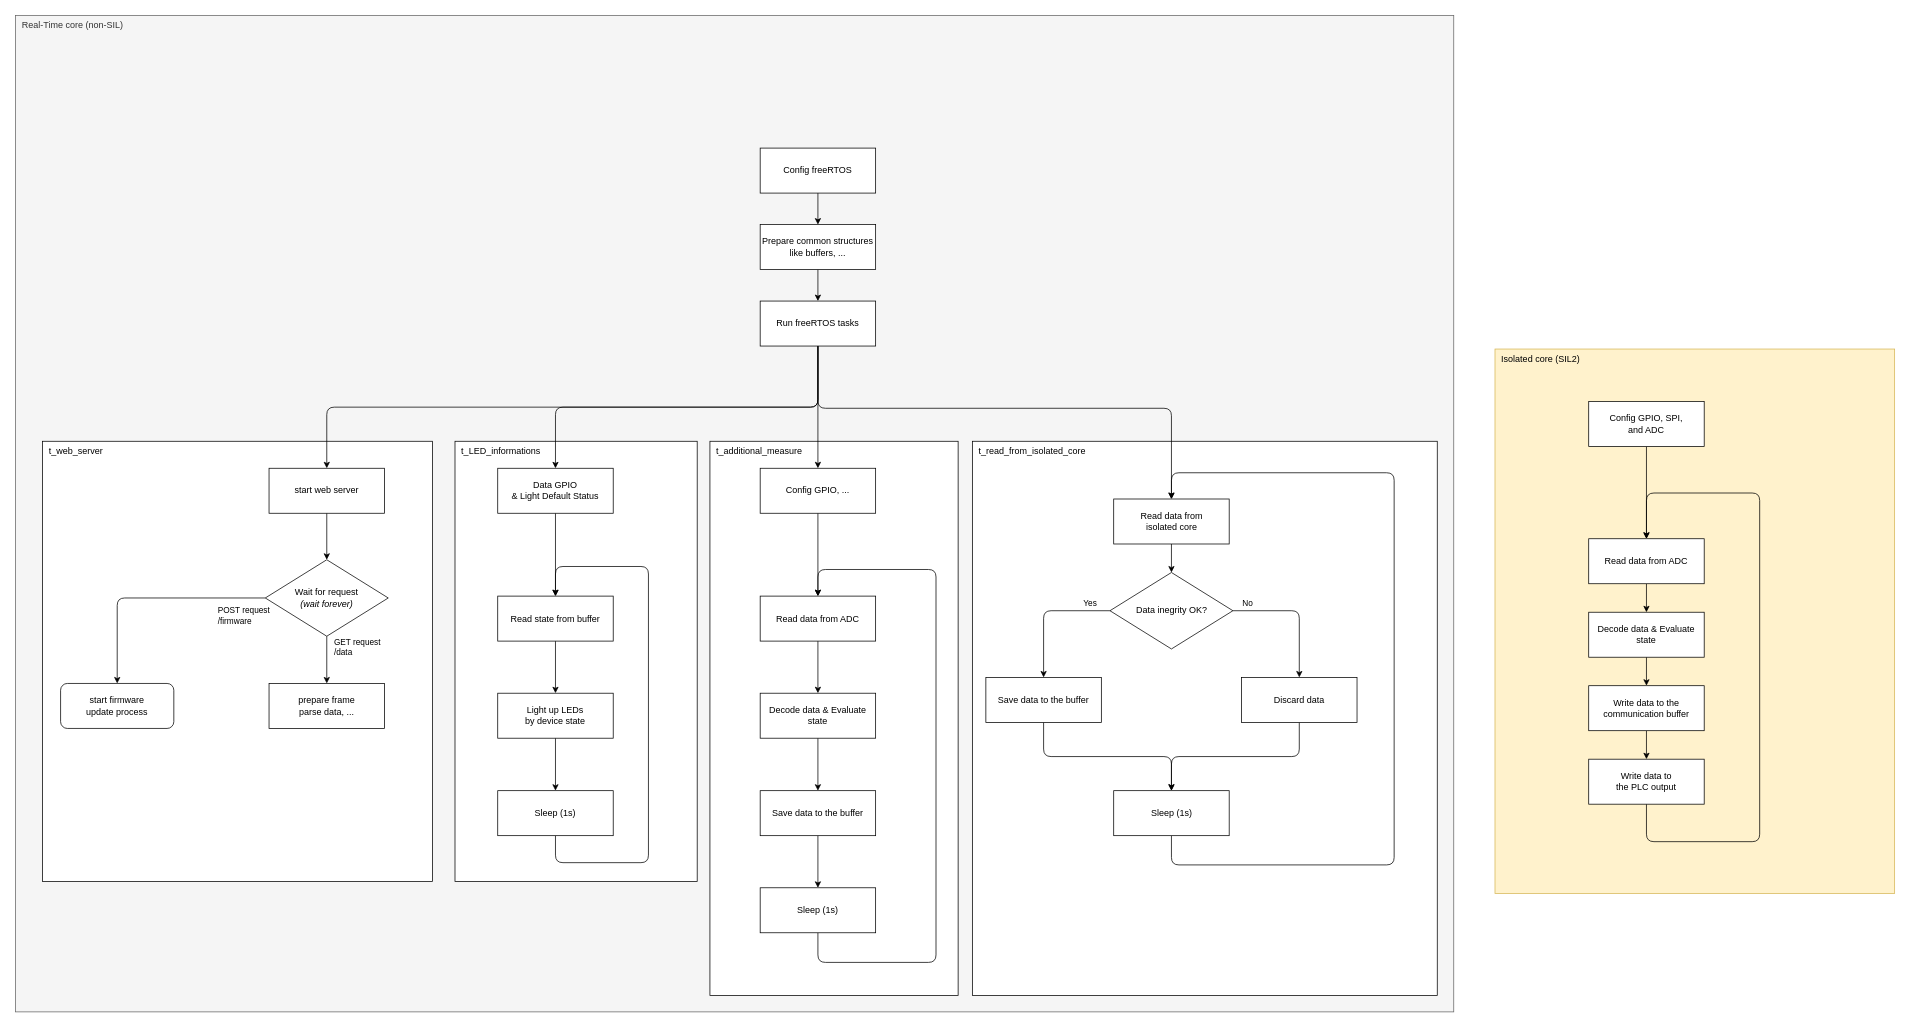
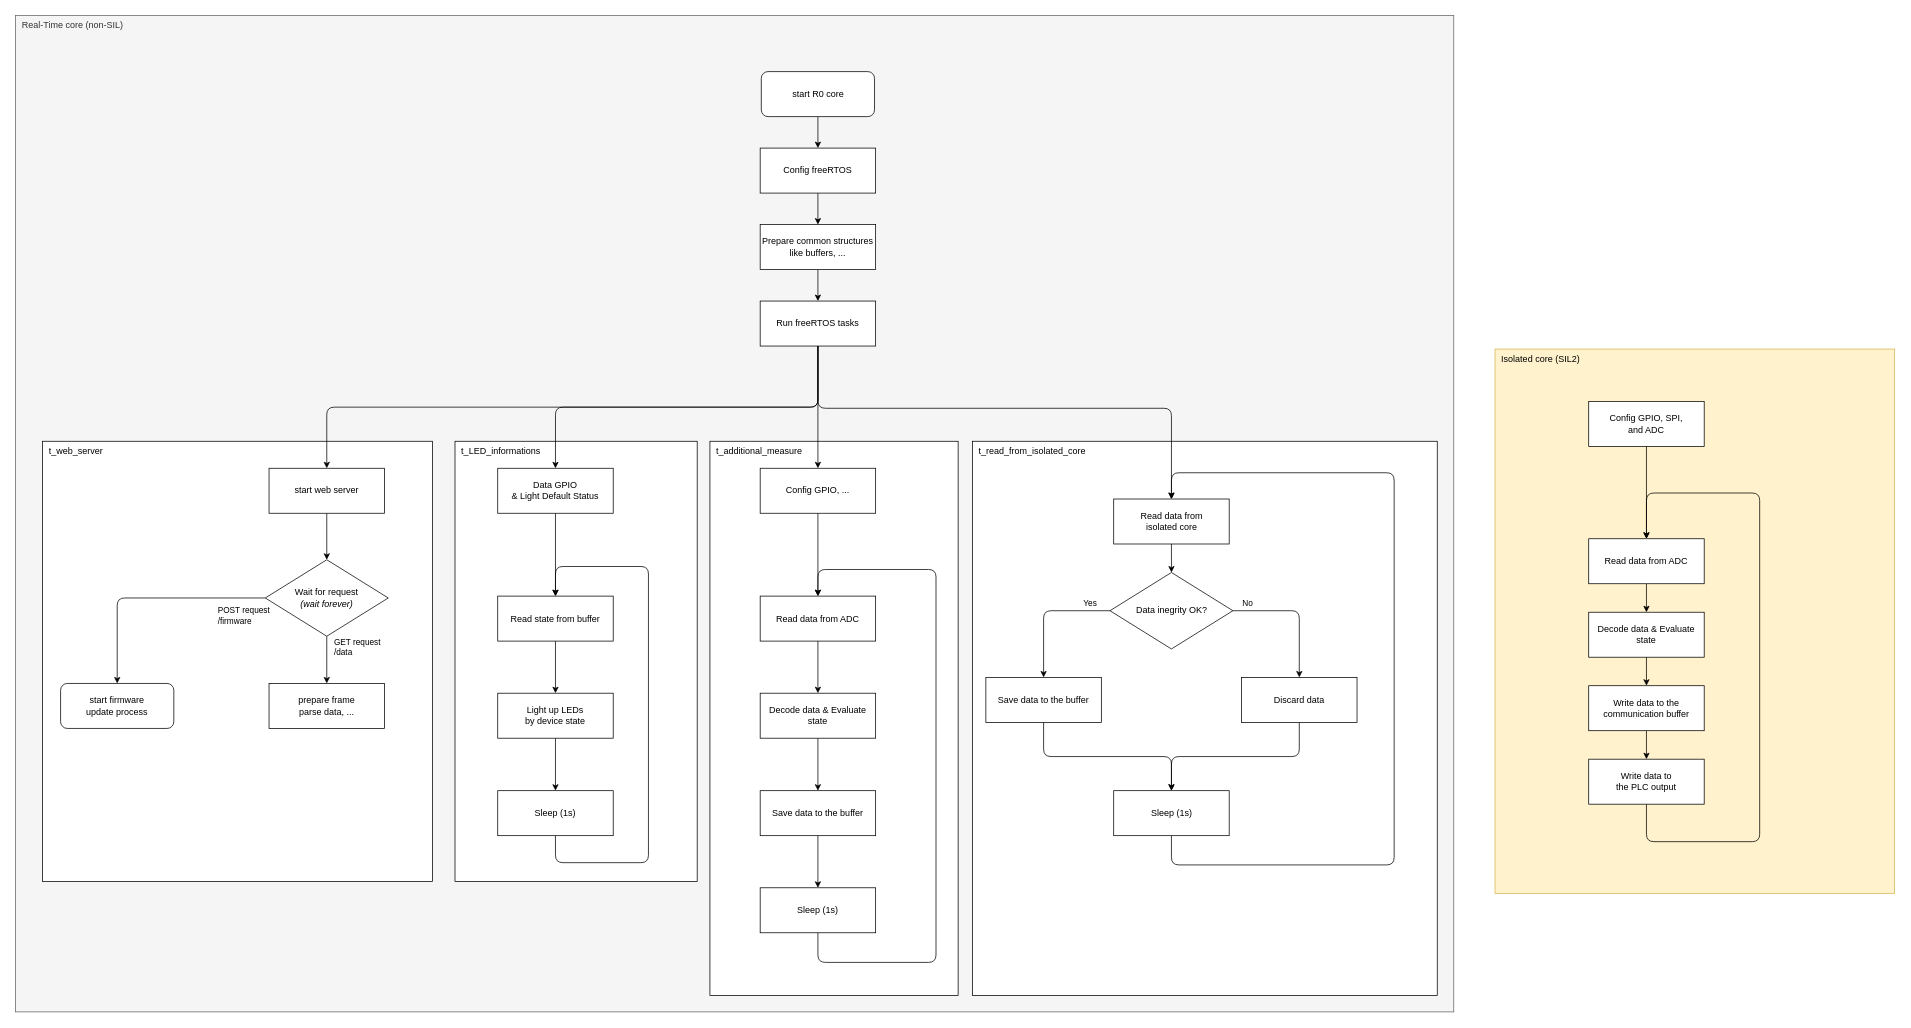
  <mxCell id="0" />
  <mxCell id="1" parent="0" />
  <mxCell id="2" value="&amp;nbsp; Real-Time core (non-SIL)" style="rounded=0;whiteSpace=wrap;html=1;fillColor=#f5f5f5;strokeColor=#666666;align=left;verticalAlign=top;fontColor=#333333;" vertex="1" parent="1"><mxGeometry x="20" y="20" width="1918" height="1329" as="geometry" /></mxCell>
  <mxCell id="3" value="&amp;nbsp; t_read_from_isolated_core" style="rounded=0;whiteSpace=wrap;html=1;align=left;verticalAlign=top;" vertex="1" parent="1"><mxGeometry x="1296" y="588" width="620" height="739" as="geometry" /></mxCell>
  <mxCell id="4" value="&amp;nbsp; t_additional_measure" style="rounded=0;whiteSpace=wrap;html=1;align=left;verticalAlign=top;" vertex="1" parent="1"><mxGeometry x="946" y="588" width="331" height="739" as="geometry" /></mxCell>
  <mxCell id="5" value="&amp;nbsp; t_LED_informations" style="rounded=0;whiteSpace=wrap;html=1;align=left;verticalAlign=top;" vertex="1" parent="1"><mxGeometry x="606" y="588" width="323" height="587" as="geometry" /></mxCell>
  <mxCell id="6" value="&amp;nbsp; t_web_server" style="rounded=0;whiteSpace=wrap;html=1;align=left;verticalAlign=top;" vertex="1" parent="1"><mxGeometry x="56" y="588" width="520" height="587" as="geometry" /></mxCell>
  <mxCell id="7" value="&amp;nbsp; Isolated core (SIL2)" style="rounded=0;whiteSpace=wrap;html=1;fillColor=#fff2cc;strokeColor=#d6b656;align=left;verticalAlign=top;" vertex="1" parent="1"><mxGeometry x="1993" y="465" width="533" height="726" as="geometry" /></mxCell>
  <mxCell id="8" style="edgeStyle=none;html=1;exitX=0.5;exitY=1;exitDx=0;exitDy=0;" edge="1" parent="1" source="9" target="11"><mxGeometry relative="1" as="geometry" /></mxCell>
  <mxCell id="9" value="Read data from ADC" style="rounded=0;whiteSpace=wrap;html=1;" vertex="1" parent="1"><mxGeometry x="2118" y="718" width="154" height="60" as="geometry" /></mxCell>
  <mxCell id="10" style="edgeStyle=none;html=1;exitX=0.5;exitY=1;exitDx=0;exitDy=0;" edge="1" parent="1" source="11" target="13"><mxGeometry relative="1" as="geometry" /></mxCell>
  <mxCell id="11" value="Decode data &amp;amp; Evaluate state" style="rounded=0;whiteSpace=wrap;html=1;" vertex="1" parent="1"><mxGeometry x="2118" y="816" width="154" height="60" as="geometry" /></mxCell>
  <mxCell id="12" style="edgeStyle=none;html=1;exitX=0.5;exitY=1;exitDx=0;exitDy=0;" edge="1" parent="1" source="13" target="15"><mxGeometry relative="1" as="geometry" /></mxCell>
  <mxCell id="13" value="Write data to the communication buffer" style="rounded=0;whiteSpace=wrap;html=1;" vertex="1" parent="1"><mxGeometry x="2118" y="914" width="154" height="60" as="geometry" /></mxCell>
  <mxCell id="14" style="edgeStyle=orthogonalEdgeStyle;html=1;entryX=0.5;entryY=0;entryDx=0;entryDy=0;" edge="1" parent="1" source="15" target="9"><mxGeometry relative="1" as="geometry"><Array as="points"><mxPoint x="2195" y="1122" /><mxPoint x="2346" y="1122" /><mxPoint x="2346" y="657" /><mxPoint x="2195" y="657" /></Array></mxGeometry></mxCell>
  <mxCell id="15" value="Write data to&lt;br&gt;the PLC output" style="rounded=0;whiteSpace=wrap;html=1;" vertex="1" parent="1"><mxGeometry x="2118" y="1012" width="154" height="60" as="geometry" /></mxCell>
  <mxCell id="16" style="edgeStyle=none;html=1;exitX=0.5;exitY=1;exitDx=0;exitDy=0;entryX=0.5;entryY=0;entryDx=0;entryDy=0;" edge="1" parent="1" source="17" target="22"><mxGeometry relative="1" as="geometry" /></mxCell>
  <mxCell id="17" value="Read data from&lt;br&gt;isolated core" style="rounded=0;whiteSpace=wrap;html=1;" vertex="1" parent="1"><mxGeometry x="1484.5" y="665" width="154" height="60" as="geometry" /></mxCell>
  <mxCell id="18" style="edgeStyle=orthogonalEdgeStyle;html=1;exitX=0;exitY=0.5;exitDx=0;exitDy=0;entryX=0.5;entryY=0;entryDx=0;entryDy=0;" edge="1" parent="1" source="22" target="24"><mxGeometry relative="1" as="geometry" /></mxCell>
  <mxCell id="19" value="Yes" style="edgeLabel;html=1;align=center;verticalAlign=middle;resizable=0;points=[];" vertex="1" connectable="0" parent="18"><mxGeometry x="-0.504" y="-3" relative="1" as="geometry"><mxPoint x="17" y="-8" as="offset" /></mxGeometry></mxCell>
  <mxCell id="20" style="edgeStyle=orthogonalEdgeStyle;html=1;exitX=1;exitY=0.5;exitDx=0;exitDy=0;entryX=0.5;entryY=0;entryDx=0;entryDy=0;" edge="1" parent="1" source="22" target="26"><mxGeometry relative="1" as="geometry" /></mxCell>
  <mxCell id="21" value="No" style="edgeLabel;html=1;align=center;verticalAlign=middle;resizable=0;points=[];" vertex="1" connectable="0" parent="20"><mxGeometry x="-0.855" relative="1" as="geometry"><mxPoint x="6" y="-11" as="offset" /></mxGeometry></mxCell>
  <mxCell id="22" value="Data inegrity OK?" style="rhombus;whiteSpace=wrap;html=1;" vertex="1" parent="1"><mxGeometry x="1479.5" y="763" width="164" height="102" as="geometry" /></mxCell>
  <mxCell id="23" style="edgeStyle=orthogonalEdgeStyle;html=1;exitX=0.5;exitY=1;exitDx=0;exitDy=0;entryX=0.5;entryY=0;entryDx=0;entryDy=0;" edge="1" parent="1" source="24" target="28"><mxGeometry relative="1" as="geometry" /></mxCell>
  <mxCell id="24" value="Save data to the buffer" style="rounded=0;whiteSpace=wrap;html=1;" vertex="1" parent="1"><mxGeometry x="1314" y="903" width="154" height="60" as="geometry" /></mxCell>
  <mxCell id="25" style="edgeStyle=orthogonalEdgeStyle;html=1;exitX=0.5;exitY=1;exitDx=0;exitDy=0;entryX=0.5;entryY=0;entryDx=0;entryDy=0;" edge="1" parent="1" source="26" target="28"><mxGeometry relative="1" as="geometry" /></mxCell>
  <mxCell id="26" value="Discard data" style="rounded=0;whiteSpace=wrap;html=1;" vertex="1" parent="1"><mxGeometry x="1655" y="903" width="154" height="60" as="geometry" /></mxCell>
  <mxCell id="27" style="edgeStyle=orthogonalEdgeStyle;html=1;entryX=0.5;entryY=0;entryDx=0;entryDy=0;" edge="1" parent="1" source="28" target="17"><mxGeometry relative="1" as="geometry"><Array as="points"><mxPoint x="1561.5" y="1153" /><mxPoint x="1858.5" y="1153" /><mxPoint x="1858.5" y="630" /><mxPoint x="1561.5" y="630" /></Array></mxGeometry></mxCell>
  <mxCell id="28" value="Sleep (1s)" style="rounded=0;whiteSpace=wrap;html=1;" vertex="1" parent="1"><mxGeometry x="1484.5" y="1054" width="154" height="60" as="geometry" /></mxCell>
  <mxCell id="29" style="edgeStyle=none;html=1;exitX=0.5;exitY=1;exitDx=0;exitDy=0;" edge="1" parent="1" source="30" target="36"><mxGeometry relative="1" as="geometry" /></mxCell>
  <mxCell id="30" value="Read data from ADC" style="rounded=0;whiteSpace=wrap;html=1;" vertex="1" parent="1"><mxGeometry x="1013" y="794.5" width="154" height="60" as="geometry" /></mxCell>
  <mxCell id="31" style="edgeStyle=orthogonalEdgeStyle;html=1;exitX=0.5;exitY=1;exitDx=0;exitDy=0;entryX=0.5;entryY=0;entryDx=0;entryDy=0;" edge="1" parent="1" source="32" target="34"><mxGeometry relative="1" as="geometry" /></mxCell>
  <mxCell id="32" value="Save data to the buffer" style="rounded=0;whiteSpace=wrap;html=1;" vertex="1" parent="1"><mxGeometry x="1013" y="1054" width="154" height="60" as="geometry" /></mxCell>
  <mxCell id="33" style="edgeStyle=orthogonalEdgeStyle;html=1;entryX=0.5;entryY=0;entryDx=0;entryDy=0;" edge="1" parent="1" source="34" target="30"><mxGeometry relative="1" as="geometry"><Array as="points"><mxPoint x="1090.5" y="1283" /><mxPoint x="1247.5" y="1283" /><mxPoint x="1247.5" y="759" /><mxPoint x="1090.5" y="759" /></Array></mxGeometry></mxCell>
  <mxCell id="34" value="Sleep (1s)" style="rounded=0;whiteSpace=wrap;html=1;" vertex="1" parent="1"><mxGeometry x="1013" y="1183.5" width="154" height="60" as="geometry" /></mxCell>
  <mxCell id="35" style="edgeStyle=none;html=1;exitX=0.5;exitY=1;exitDx=0;exitDy=0;" edge="1" parent="1" source="36" target="32"><mxGeometry relative="1" as="geometry" /></mxCell>
  <mxCell id="36" value="Decode data &amp;amp; Evaluate state" style="rounded=0;whiteSpace=wrap;html=1;" vertex="1" parent="1"><mxGeometry x="1013" y="924" width="154" height="60" as="geometry" /></mxCell>
  <mxCell id="37" style="edgeStyle=none;html=1;exitX=0.5;exitY=1;exitDx=0;exitDy=0;" edge="1" parent="1" source="38" target="40"><mxGeometry relative="1" as="geometry" /></mxCell>
  <mxCell id="38" value="Read state from buffer" style="rounded=0;whiteSpace=wrap;html=1;" vertex="1" parent="1"><mxGeometry x="663" y="794.5" width="154" height="60" as="geometry" /></mxCell>
  <mxCell id="39" style="edgeStyle=none;html=1;exitX=0.5;exitY=1;exitDx=0;exitDy=0;entryX=0.5;entryY=0;entryDx=0;entryDy=0;" edge="1" parent="1" source="40" target="42"><mxGeometry relative="1" as="geometry" /></mxCell>
  <mxCell id="40" value="Light up LEDs&lt;div&gt;by device state&lt;/div&gt;" style="rounded=0;whiteSpace=wrap;html=1;" vertex="1" parent="1"><mxGeometry x="663" y="924" width="154" height="60" as="geometry" /></mxCell>
  <mxCell id="41" style="edgeStyle=orthogonalEdgeStyle;html=1;exitX=0.5;exitY=1;exitDx=0;exitDy=0;entryX=0.5;entryY=0;entryDx=0;entryDy=0;" edge="1" parent="1" source="42" target="38"><mxGeometry relative="1" as="geometry"><Array as="points"><mxPoint x="740" y="1150" /><mxPoint x="864" y="1150" /><mxPoint x="864" y="755" /><mxPoint x="740" y="755" /></Array></mxGeometry></mxCell>
  <mxCell id="42" value="Sleep (1s)" style="rounded=0;whiteSpace=wrap;html=1;" vertex="1" parent="1"><mxGeometry x="663" y="1054" width="154" height="60" as="geometry" /></mxCell>
  <mxCell id="43" style="edgeStyle=none;html=1;exitX=0.5;exitY=1;exitDx=0;exitDy=0;entryX=0.5;entryY=0;entryDx=0;entryDy=0;" edge="1" parent="1" source="44" target="56"><mxGeometry relative="1" as="geometry" /></mxCell>
  <mxCell id="44" value="start web server" style="rounded=0;whiteSpace=wrap;html=1;flipV=1;flipH=1;" vertex="1" parent="1"><mxGeometry x="358" y="624" width="154" height="60" as="geometry" /></mxCell>
  <mxCell id="45" style="edgeStyle=none;html=1;" edge="1" parent="1" source="46" target="9"><mxGeometry relative="1" as="geometry" /></mxCell>
  <mxCell id="46" value="Config GPIO, SPI,&lt;br&gt;and ADC" style="rounded=0;whiteSpace=wrap;html=1;" vertex="1" parent="1"><mxGeometry x="2118" y="535" width="154" height="60" as="geometry" /></mxCell>
  <mxCell id="47" style="edgeStyle=none;html=1;exitX=0.5;exitY=1;exitDx=0;exitDy=0;" edge="1" parent="1" source="48" target="30"><mxGeometry relative="1" as="geometry" /></mxCell>
  <mxCell id="48" value="Config GPIO, ..." style="rounded=0;whiteSpace=wrap;html=1;" vertex="1" parent="1"><mxGeometry x="1013" y="624" width="154" height="60" as="geometry" /></mxCell>
  <mxCell id="49" style="edgeStyle=none;html=1;" edge="1" parent="1" source="50" target="38"><mxGeometry relative="1" as="geometry" /></mxCell>
  <mxCell id="50" value="Data GPIO&lt;br&gt;&amp;amp; Light Default Status" style="rounded=0;whiteSpace=wrap;html=1;" vertex="1" parent="1"><mxGeometry x="663" y="624" width="154" height="60" as="geometry" /></mxCell>
  <mxCell id="51" value="prepare frame&lt;div&gt;parse data, ...&lt;/div&gt;" style="rounded=0;whiteSpace=wrap;html=1;flipV=1;flipH=1;" vertex="1" parent="1"><mxGeometry x="358" y="911" width="154" height="60" as="geometry" /></mxCell>
  <mxCell id="52" style="edgeStyle=none;html=1;exitX=0.5;exitY=1;exitDx=0;exitDy=0;entryX=0.5;entryY=0;entryDx=0;entryDy=0;" edge="1" parent="1" source="56" target="51"><mxGeometry relative="1" as="geometry" /></mxCell>
  <mxCell id="53" value="GET request&lt;div&gt;/data&lt;/div&gt;" style="edgeLabel;html=1;align=left;verticalAlign=middle;resizable=0;points=[];" vertex="1" connectable="0" parent="52"><mxGeometry x="-0.408" relative="1" as="geometry"><mxPoint x="8" y="-5" as="offset" /></mxGeometry></mxCell>
  <mxCell id="54" style="edgeStyle=orthogonalEdgeStyle;html=1;exitX=0;exitY=0.5;exitDx=0;exitDy=0;entryX=0.5;entryY=0;entryDx=0;entryDy=0;" edge="1" parent="1" source="56" target="57"><mxGeometry relative="1" as="geometry" /></mxCell>
  <mxCell id="55" value="POST request&lt;div&gt;/firmware&lt;/div&gt;" style="edgeLabel;html=1;align=left;verticalAlign=middle;resizable=0;points=[];" vertex="1" connectable="0" parent="54"><mxGeometry x="-0.495" y="-2" relative="1" as="geometry"><mxPoint x="14" y="25" as="offset" /></mxGeometry></mxCell>
  <mxCell id="56" value="Wait for request&lt;div&gt;&lt;i&gt;(wait forever)&lt;/i&gt;&lt;/div&gt;" style="rhombus;whiteSpace=wrap;html=1;" vertex="1" parent="1"><mxGeometry x="353" y="746" width="164" height="102" as="geometry" /></mxCell>
  <mxCell id="57" value="start firmware&lt;br&gt;update process" style="rounded=1;whiteSpace=wrap;html=1;" vertex="1" parent="1"><mxGeometry x="80" y="911" width="151" height="60" as="geometry" /></mxCell>
+ <mxCell id="58" style="edgeStyle=none;html=1;exitX=0.5;exitY=1;exitDx=0;exitDy=0;" edge="1" parent="1" source="59" target="61"><mxGeometry relative="1" as="geometry" /></mxCell>
+ <mxCell id="59" value="start R0 core" style="rounded=1;whiteSpace=wrap;html=1;" vertex="1" parent="1"><mxGeometry x="1014.5" y="95" width="151" height="60" as="geometry" /></mxCell>
  <mxCell id="60" style="edgeStyle=none;html=1;exitX=0.5;exitY=1;exitDx=0;exitDy=0;" edge="1" parent="1" source="61" target="68"><mxGeometry relative="1" as="geometry" /></mxCell>
  <mxCell id="61" value="Config freeRTOS" style="rounded=0;whiteSpace=wrap;html=1;" vertex="1" parent="1"><mxGeometry x="1013" y="197" width="154" height="60" as="geometry" /></mxCell>
  <mxCell id="62" style="edgeStyle=orthogonalEdgeStyle;html=1;exitX=0.5;exitY=1;exitDx=0;exitDy=0;entryX=0.5;entryY=0;entryDx=0;entryDy=0;" edge="1" parent="1" source="66" target="44"><mxGeometry relative="1" as="geometry" /></mxCell>
  <mxCell id="63" style="edgeStyle=orthogonalEdgeStyle;html=1;exitX=0.5;exitY=1;exitDx=0;exitDy=0;entryX=0.5;entryY=0;entryDx=0;entryDy=0;" edge="1" parent="1" source="66" target="50"><mxGeometry relative="1" as="geometry" /></mxCell>
  <mxCell id="64" style="edgeStyle=orthogonalEdgeStyle;html=1;exitX=0.5;exitY=1;exitDx=0;exitDy=0;entryX=0.5;entryY=0;entryDx=0;entryDy=0;" edge="1" parent="1" source="66" target="48"><mxGeometry relative="1" as="geometry" /></mxCell>
  <mxCell id="65" style="edgeStyle=orthogonalEdgeStyle;html=1;exitX=0.5;exitY=1;exitDx=0;exitDy=0;entryX=0.5;entryY=0;entryDx=0;entryDy=0;" edge="1" parent="1" source="66" target="17"><mxGeometry relative="1" as="geometry"><Array as="points"><mxPoint x="1090" y="544" /><mxPoint x="1561" y="544" /></Array></mxGeometry></mxCell>
  <mxCell id="66" value="Run freeRTOS tasks" style="rounded=0;whiteSpace=wrap;html=1;" vertex="1" parent="1"><mxGeometry x="1013" y="401" width="154" height="60" as="geometry" /></mxCell>
  <mxCell id="67" style="edgeStyle=none;html=1;exitX=0.5;exitY=1;exitDx=0;exitDy=0;" edge="1" parent="1" source="68" target="66"><mxGeometry relative="1" as="geometry" /></mxCell>
  <mxCell id="68" value="Prepare common structures&lt;div&gt;like buffers, ...&lt;/div&gt;" style="rounded=0;whiteSpace=wrap;html=1;" vertex="1" parent="1"><mxGeometry x="1013" y="299" width="154" height="60" as="geometry" /></mxCell>
